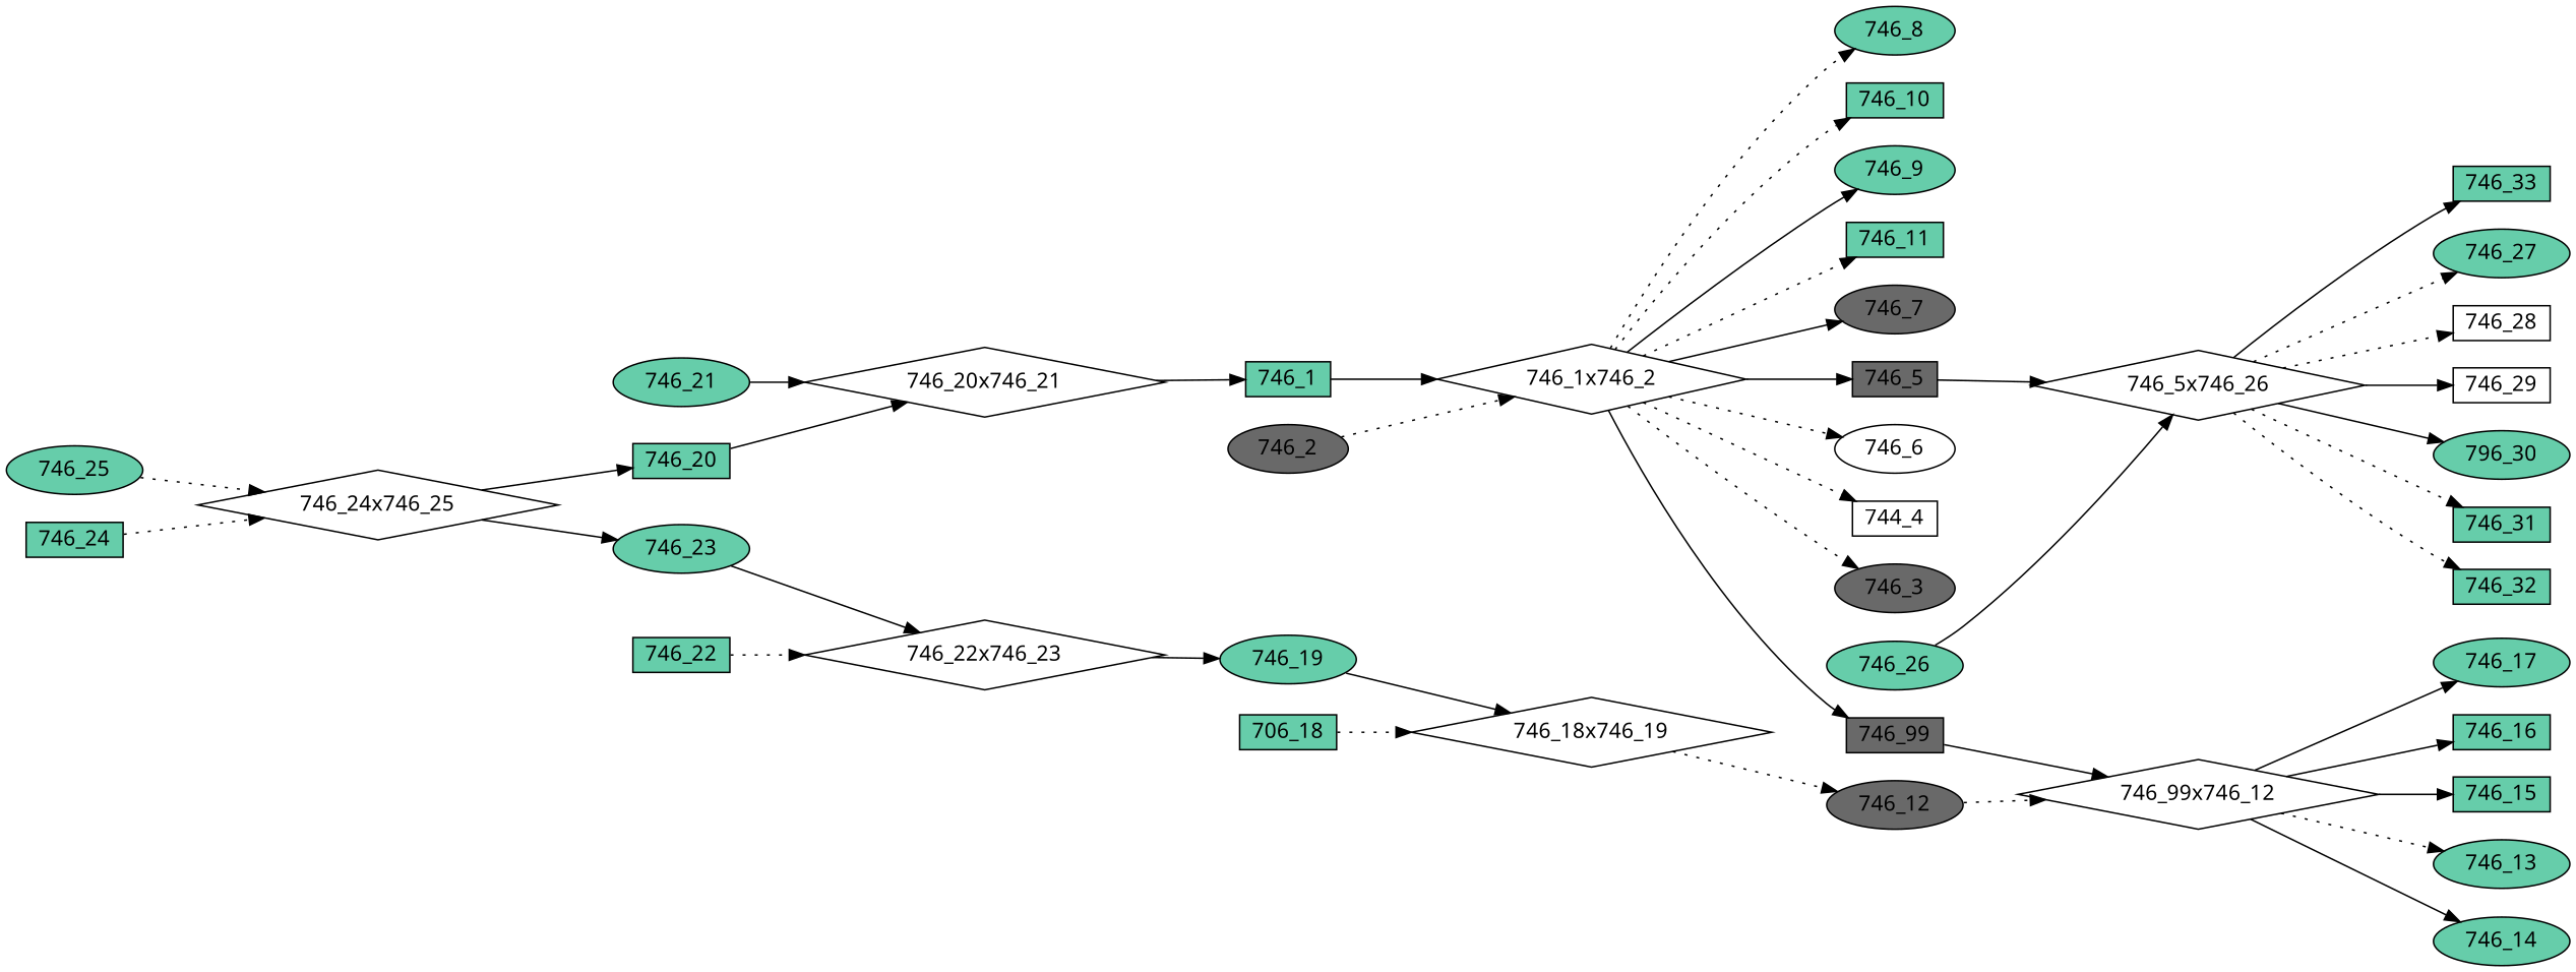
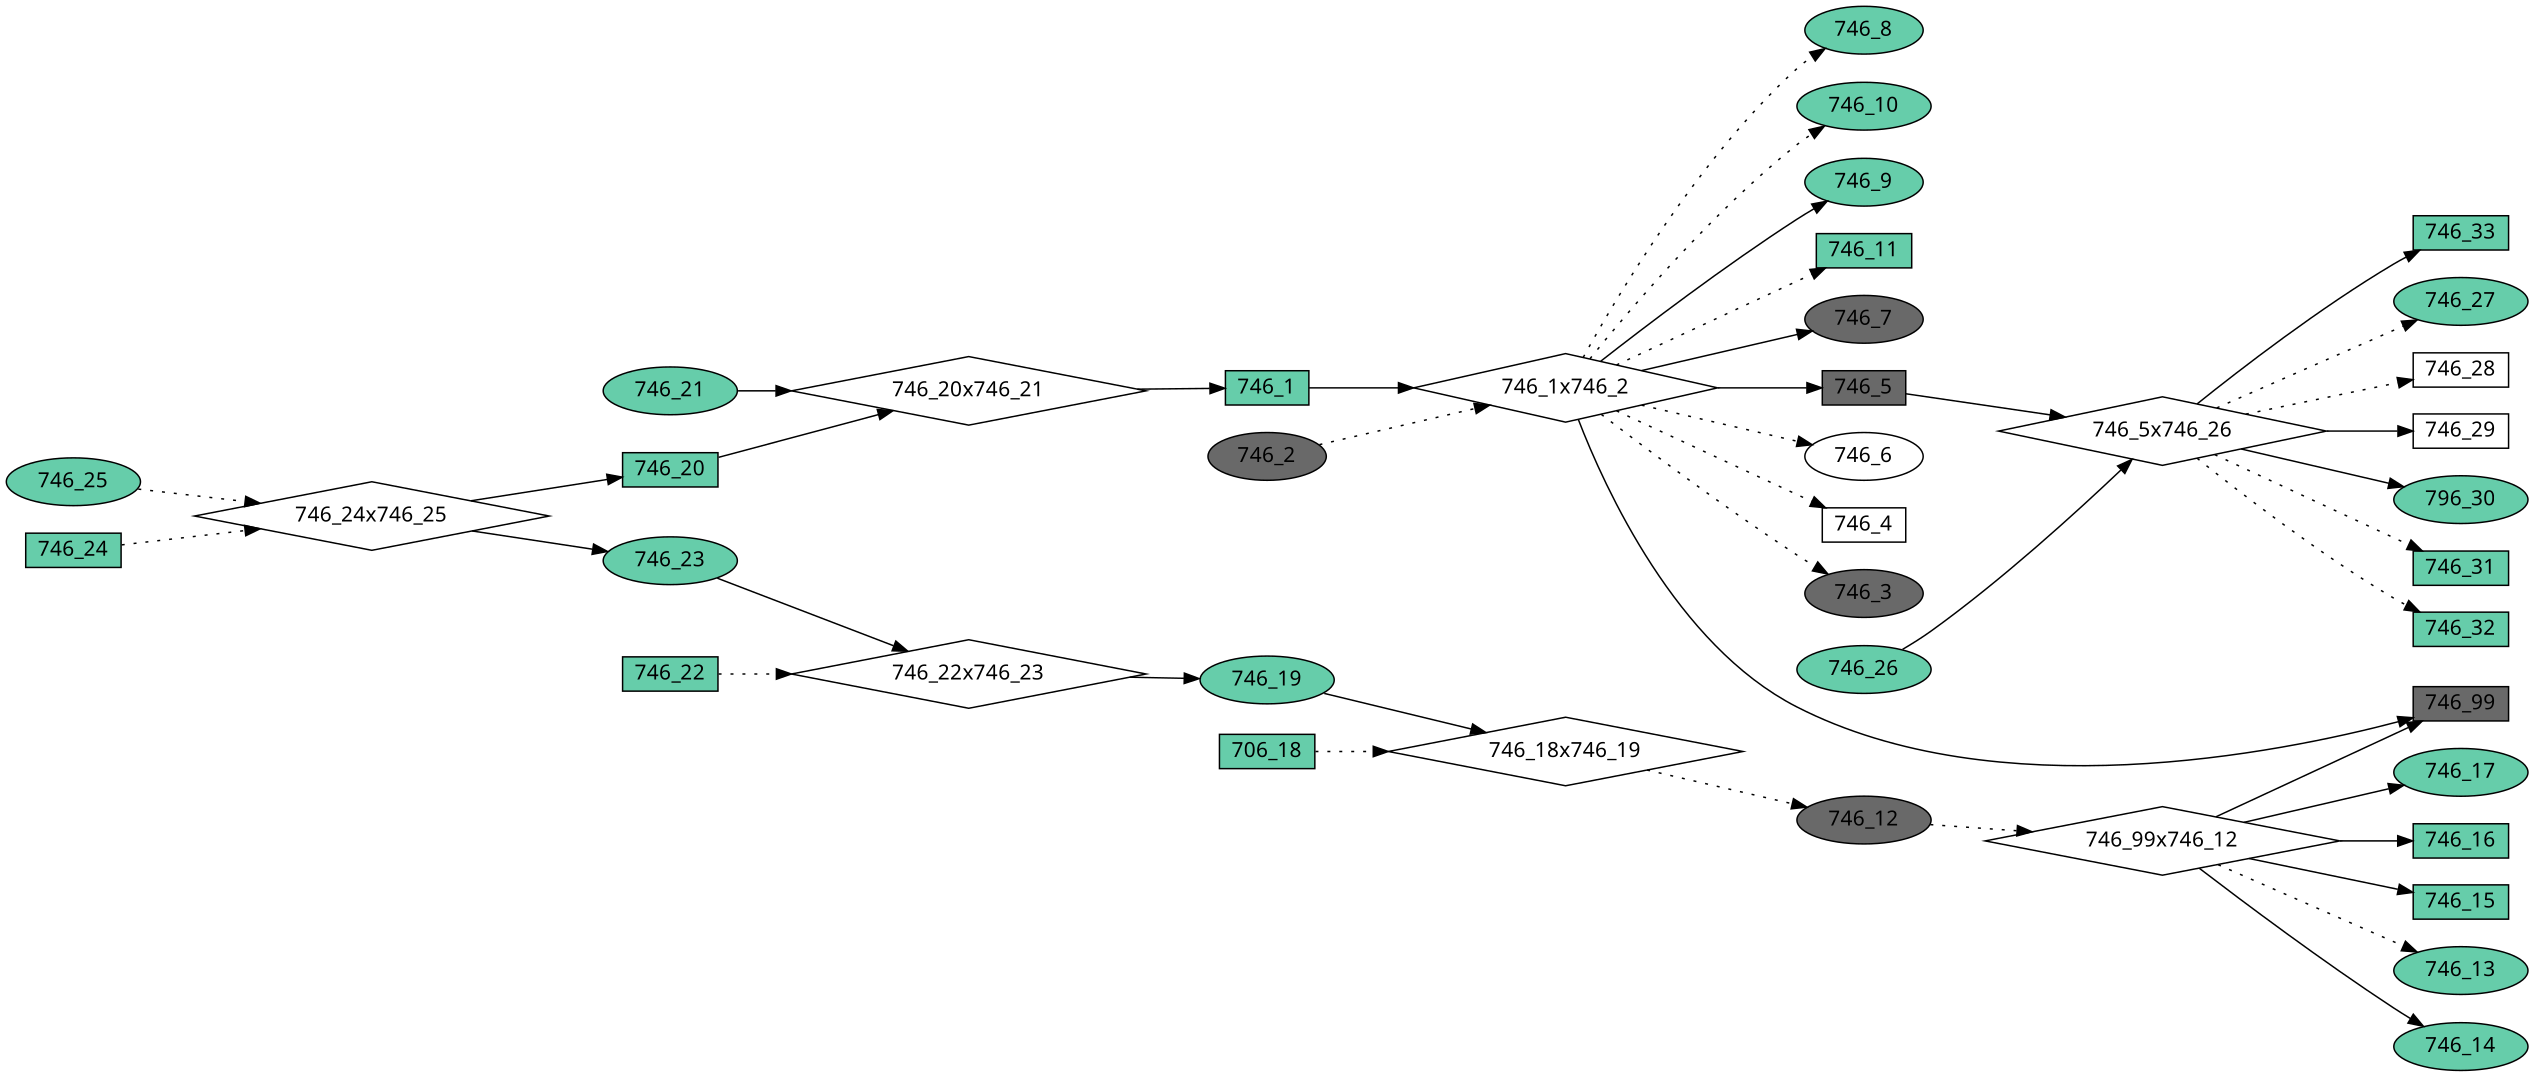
  digraph {
    fontname="Noto Sans"
    rankdir=LR
    node [fillcolor=aquamarine3 fontcolor=black fontname="Noto Sans" regular=0 shape=box style=filled]
    edge [fontname="Noto Sans" style=solid]
    "746_33" [height=0.3 width=0.5]
    "746_5x746_26" [height=.1 shape=diamond width=.1 fillcolor="" fontcolor="" regular="" style=""]
    "746_27" [height=0.3 shape=ellipse width=0.5]
    "746_28" [fillcolor=white height=0.3 width=0.5]
    "746_29" [fillcolor=white height=0.3 width=0.5]
    n6 [height=0.3 label="796_30" shape=ellipse width=0.5]
    "746_31" [height=0.3 width=0.5]
    "746_32" [height=0.3 width=0.5]
    "746_1" [height=0.3 width=0.5]
    "746_1x746_2" [height=.1 shape=diamond width=.1 fillcolor="" fontcolor="" regular="" style=""]
    "746_8" [height=0.3 shape=ellipse width=0.5]
-   "746_10" [height=0.3 width=0.5]
+   "746_10" [height=0.3 shape=ellipse width=0.5]
    "746_9" [height=0.3 shape=ellipse width=0.5]
    "746_11" [height=0.3 width=0.5]
    "746_7" [fillcolor=dimgrey height=0.3 shape=ellipse width=0.5]
    "746_5" [fillcolor=dimgrey height=0.3 width=0.5]
    "746_6" [fillcolor=white height=0.3 shape=ellipse width=0.5]
-   "746_4" [fillcolor=white height=0.3 width=0.5 label="744_4"]
+   "746_4" [fillcolor=white height=0.3 width=0.5]
    "746_3" [fillcolor=dimgrey height=0.3 shape=ellipse width=0.5]
    "746_99" [fillcolor=dimgrey height=0.3 width=0.5]
    "746_20x746_21" [height=.1 shape=diamond width=.1 fillcolor="" fontcolor="" regular="" style=""]
    "746_99x746_12" [height=.1 shape=diamond width=.1 fillcolor="" fontcolor="" regular="" style=""]
    "746_17" [height=0.3 shape=ellipse width=0.5]
    "746_16" [height=0.3 width=0.5]
    "746_15" [height=0.3 width=0.5]
    "746_13" [height=0.3 shape=ellipse width=0.5]
    "746_14" [height=0.3 shape=ellipse width=0.5]
    "746_26" [height=0.3 shape=ellipse width=0.5]
    "746_2" [fillcolor=dimgrey height=0.3 shape=ellipse width=0.5]
    "746_12" [fillcolor=dimgrey height=0.3 shape=ellipse width=0.5]
    "746_18x746_19" [height=.1 shape=diamond width=.1 fillcolor="" fontcolor="" regular="" style=""]
    "746_25" [height=0.3 shape=ellipse width=0.5]
    "746_24x746_25" [height=.1 shape=diamond width=.1 fillcolor="" fontcolor="" regular="" style=""]
    "746_20" [height=0.3 width=0.5]
    "746_23" [height=0.3 shape=ellipse width=0.5]
    "746_22x746_23" [height=.1 shape=diamond width=.1 fillcolor="" fontcolor="" regular="" style=""]
    "746_24" [height=0.3 width=0.5]
    "746_22" [height=0.3 width=0.5]
    "746_19" [height=0.3 shape=ellipse width=0.5]
    "746_21" [height=0.3 shape=ellipse width=0.5]
    n41 [height=0.3 label="706_18" width=0.5]
    "746_5x746_26" -> "746_33"
    "746_5x746_26" -> "746_27" [style=dotted]
    "746_5x746_26" -> "746_28" [style=dotted]
    "746_5x746_26" -> "746_29"
    "746_5x746_26" -> n6
    "746_5x746_26" -> "746_31" [style=dotted]
    "746_5x746_26" -> "746_32" [style=dotted]
    "746_1" -> "746_1x746_2"
    "746_1x746_2" -> "746_8" [style=dotted]
    "746_1x746_2" -> "746_10" [style=dotted]
    "746_1x746_2" -> "746_9"
    "746_1x746_2" -> "746_11" [style=dotted]
    "746_1x746_2" -> "746_7"
    "746_1x746_2" -> "746_5"
    "746_1x746_2" -> "746_6" [style=dotted]
    "746_1x746_2" -> "746_4" [style=dotted]
    "746_1x746_2" -> "746_3" [style=dotted]
    "746_1x746_2" -> "746_99"
    "746_5" -> "746_5x746_26"
-   "746_99" -> "746_99x746_12"
+   "746_99x746_12" -> "746_99"
    "746_20x746_21" -> "746_1"
    "746_99x746_12" -> "746_17"
    "746_99x746_12" -> "746_16"
    "746_99x746_12" -> "746_15"
    "746_99x746_12" -> "746_13" [style=dotted]
    "746_99x746_12" -> "746_14"
    "746_26" -> "746_5x746_26"
    "746_2" -> "746_1x746_2" [style=dotted]
    "746_12" -> "746_99x746_12" [style=dotted]
    "746_18x746_19" -> "746_12" [style=dotted]
    "746_25" -> "746_24x746_25" [style=dotted]
    "746_24x746_25" -> "746_20"
    "746_24x746_25" -> "746_23"
    "746_20" -> "746_20x746_21"
    "746_23" -> "746_22x746_23"
    "746_22x746_23" -> "746_19"
    "746_24" -> "746_24x746_25" [style=dotted]
    "746_22" -> "746_22x746_23" [style=dotted]
    "746_19" -> "746_18x746_19"
    "746_21" -> "746_20x746_21"
    n41 -> "746_18x746_19" [style=dotted]
  }
